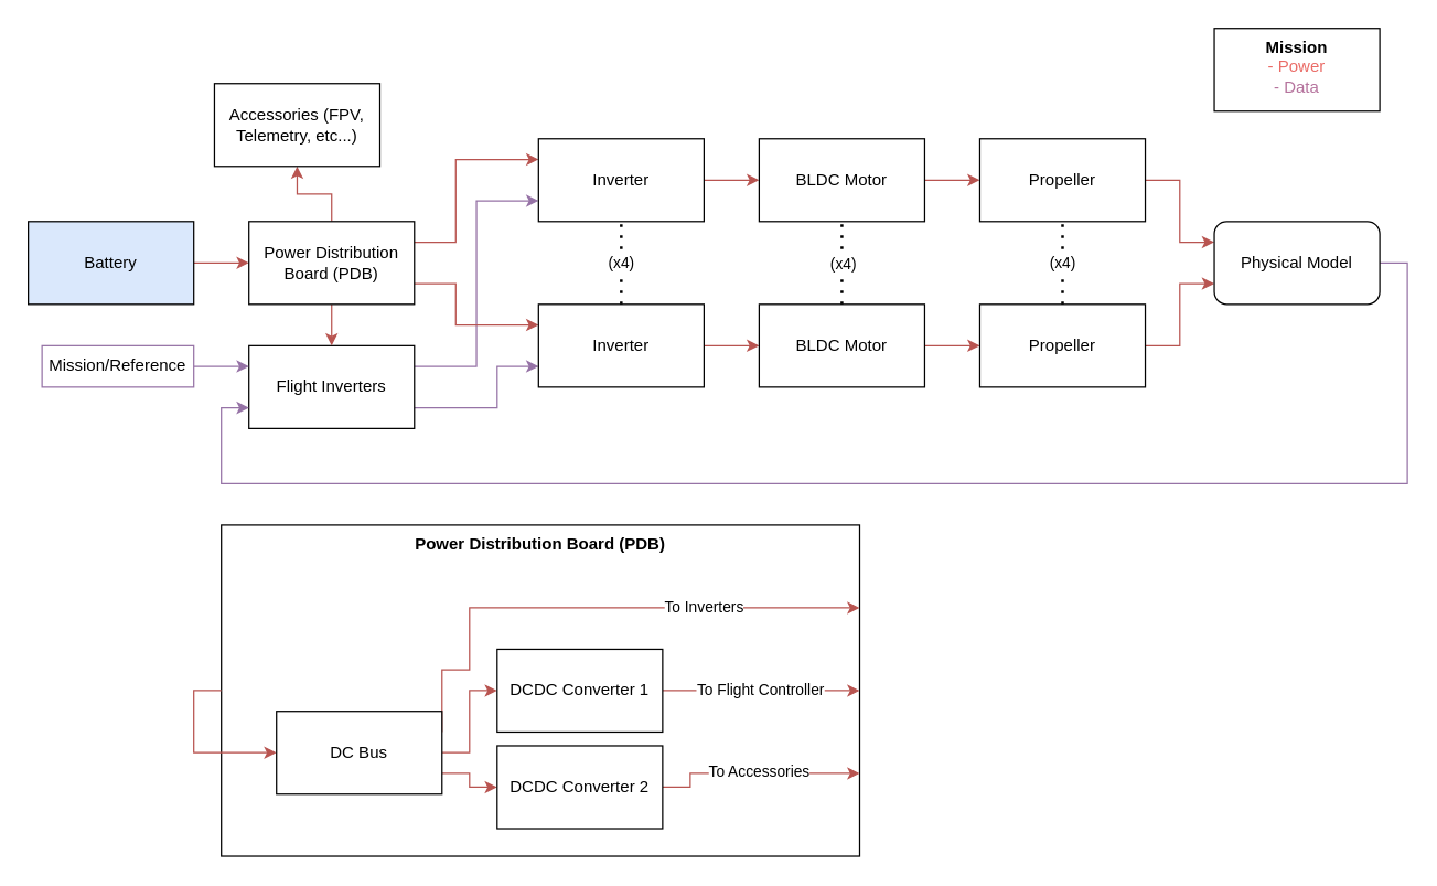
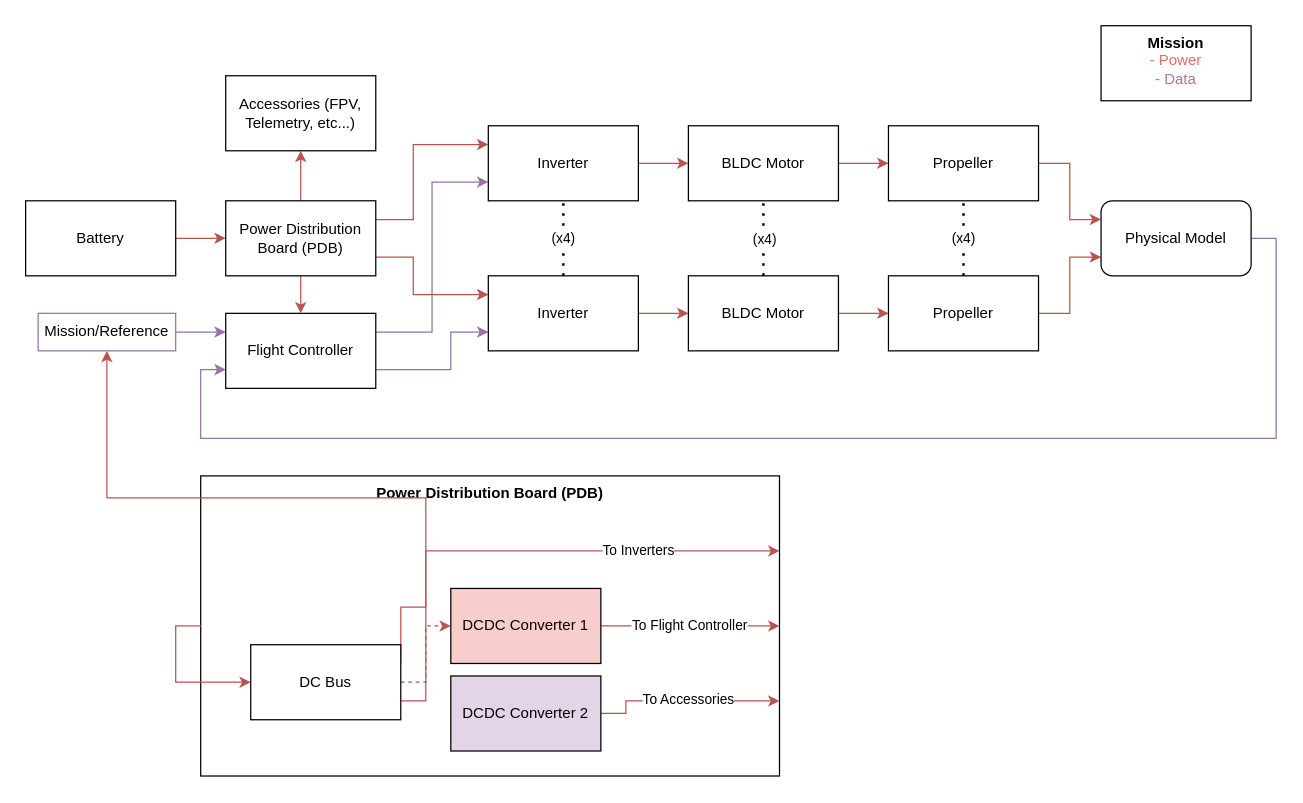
  <mxCell id="0" />
  <mxCell id="1" parent="0" />
  <mxCell id="2" value="&lt;b&gt;Power Distribution Board (PDB)&lt;/b&gt;" style="rounded=0;whiteSpace=wrap;html=1;verticalAlign=top;" parent="1" vertex="1"><mxGeometry x="160" y="380" width="462.86" height="240" as="geometry" /></mxCell>
  <mxCell id="3" style="edgeStyle=orthogonalEdgeStyle;rounded=0;orthogonalLoop=1;jettySize=auto;html=1;exitX=1;exitY=0.25;exitDx=0;exitDy=0;entryX=0;entryY=0.75;entryDx=0;entryDy=0;fillColor=#e1d5e7;strokeColor=#9673a6;" parent="1" source="5" target="14" edge="1"><mxGeometry relative="1" as="geometry" /></mxCell>
  <mxCell id="4" style="edgeStyle=orthogonalEdgeStyle;rounded=0;orthogonalLoop=1;jettySize=auto;html=1;exitX=1;exitY=0.75;exitDx=0;exitDy=0;entryX=0;entryY=0.75;entryDx=0;entryDy=0;fillColor=#e1d5e7;strokeColor=#9673a6;" parent="1" source="5" target="16" edge="1"><mxGeometry relative="1" as="geometry"><Array as="points"><mxPoint x="360" y="295" /><mxPoint x="360" y="265" /></Array></mxGeometry></mxCell>
- <mxCell id="5" value="Flight Inverters" style="rounded=0;whiteSpace=wrap;html=1;" parent="1" vertex="1"><mxGeometry x="180" y="250" width="120" height="60" as="geometry" /></mxCell>
+ <mxCell id="5" value="Flight Controller" style="rounded=0;whiteSpace=wrap;html=1;" parent="1" vertex="1"><mxGeometry x="180" y="250" width="120" height="60" as="geometry" /></mxCell>
  <mxCell id="6" style="edgeStyle=orthogonalEdgeStyle;rounded=0;orthogonalLoop=1;jettySize=auto;html=1;exitX=1;exitY=0.5;exitDx=0;exitDy=0;entryX=0;entryY=0.5;entryDx=0;entryDy=0;fillColor=#f8cecc;strokeColor=#b85450;" parent="1" source="7" target="12" edge="1"><mxGeometry relative="1" as="geometry" /></mxCell>
- <mxCell id="7" value="Battery" style="rounded=0;whiteSpace=wrap;html=1;fillColor=#dae8fc;" parent="1" vertex="1"><mxGeometry y="160" width="120" height="60" as="geometry" x="20" /></mxCell>
+ <mxCell id="7" value="Battery" style="rounded=0;whiteSpace=wrap;html=1;" parent="1" vertex="1"><mxGeometry y="160" width="120" height="60" as="geometry" x="20" /></mxCell>
  <mxCell id="8" style="edgeStyle=orthogonalEdgeStyle;rounded=0;orthogonalLoop=1;jettySize=auto;html=1;exitX=0.5;exitY=1;exitDx=0;exitDy=0;entryX=0.5;entryY=0;entryDx=0;entryDy=0;fillColor=#f8cecc;strokeColor=#b85450;" parent="1" source="12" target="5" edge="1"><mxGeometry relative="1" as="geometry" /></mxCell>
  <mxCell id="9" style="edgeStyle=orthogonalEdgeStyle;rounded=0;orthogonalLoop=1;jettySize=auto;html=1;exitX=1;exitY=0.25;exitDx=0;exitDy=0;entryX=0;entryY=0.25;entryDx=0;entryDy=0;fillColor=#f8cecc;strokeColor=#b85450;" parent="1" source="12" target="14" edge="1"><mxGeometry relative="1" as="geometry"><Array as="points"><mxPoint x="330" y="175" /><mxPoint x="330" y="115" /></Array></mxGeometry></mxCell>
  <mxCell id="10" style="edgeStyle=orthogonalEdgeStyle;rounded=0;orthogonalLoop=1;jettySize=auto;html=1;exitX=1;exitY=0.75;exitDx=0;exitDy=0;entryX=0;entryY=0.25;entryDx=0;entryDy=0;fillColor=#f8cecc;strokeColor=#b85450;" parent="1" source="12" target="16" edge="1"><mxGeometry relative="1" as="geometry"><Array as="points"><mxPoint x="330" y="205" /><mxPoint x="330" y="235" /></Array></mxGeometry></mxCell>
  <mxCell id="11" value="" style="edgeStyle=orthogonalEdgeStyle;rounded=0;orthogonalLoop=1;jettySize=auto;html=1;fillColor=#f8cecc;strokeColor=#b85450;" parent="1" source="12" target="31" edge="1"><mxGeometry relative="1" as="geometry" /></mxCell>
  <mxCell id="12" value="Power Distribution Board (PDB)" style="rounded=0;whiteSpace=wrap;html=1;" parent="1" vertex="1"><mxGeometry x="180" y="160" width="120" height="60" as="geometry" /></mxCell>
  <mxCell id="13" style="edgeStyle=orthogonalEdgeStyle;rounded=0;orthogonalLoop=1;jettySize=auto;html=1;exitX=1;exitY=0.5;exitDx=0;exitDy=0;entryX=0;entryY=0.5;entryDx=0;entryDy=0;fillColor=#f8cecc;strokeColor=#b85450;" parent="1" source="14" target="18" edge="1"><mxGeometry relative="1" as="geometry" /></mxCell>
  <mxCell id="14" value="Inverter" style="rounded=0;whiteSpace=wrap;html=1;" parent="1" vertex="1"><mxGeometry x="390" y="100" width="120" height="60" as="geometry" /></mxCell>
  <mxCell id="15" style="edgeStyle=orthogonalEdgeStyle;rounded=0;orthogonalLoop=1;jettySize=auto;html=1;exitX=1;exitY=0.5;exitDx=0;exitDy=0;entryX=0;entryY=0.5;entryDx=0;entryDy=0;fillColor=#f8cecc;strokeColor=#b85450;" parent="1" source="16" target="20" edge="1"><mxGeometry relative="1" as="geometry" /></mxCell>
  <mxCell id="16" value="Inverter" style="rounded=0;whiteSpace=wrap;html=1;" parent="1" vertex="1"><mxGeometry x="390" y="220" width="120" height="60" as="geometry" /></mxCell>
  <mxCell id="17" style="edgeStyle=orthogonalEdgeStyle;rounded=0;orthogonalLoop=1;jettySize=auto;html=1;exitX=1;exitY=0.5;exitDx=0;exitDy=0;entryX=0;entryY=0.5;entryDx=0;entryDy=0;fillColor=#f8cecc;strokeColor=#b85450;" parent="1" source="18" target="22" edge="1"><mxGeometry relative="1" as="geometry" /></mxCell>
  <mxCell id="18" value="BLDC Motor" style="rounded=0;whiteSpace=wrap;html=1;" parent="1" vertex="1"><mxGeometry x="550" y="100" width="120" height="60" as="geometry" /></mxCell>
  <mxCell id="19" style="edgeStyle=orthogonalEdgeStyle;rounded=0;orthogonalLoop=1;jettySize=auto;html=1;exitX=1;exitY=0.5;exitDx=0;exitDy=0;entryX=0;entryY=0.5;entryDx=0;entryDy=0;fillColor=#f8cecc;strokeColor=#b85450;" parent="1" source="20" target="24" edge="1"><mxGeometry relative="1" as="geometry" /></mxCell>
  <mxCell id="20" value="BLDC Motor" style="rounded=0;whiteSpace=wrap;html=1;" parent="1" vertex="1"><mxGeometry x="550" y="220" width="120" height="60" as="geometry" /></mxCell>
  <mxCell id="21" style="edgeStyle=orthogonalEdgeStyle;rounded=0;orthogonalLoop=1;jettySize=auto;html=1;exitX=1;exitY=0.5;exitDx=0;exitDy=0;entryX=0;entryY=0.25;entryDx=0;entryDy=0;fillColor=#f8cecc;strokeColor=#b85450;" parent="1" source="22" target="30" edge="1"><mxGeometry relative="1" as="geometry" /></mxCell>
  <mxCell id="22" value="Propeller" style="rounded=0;whiteSpace=wrap;html=1;" parent="1" vertex="1"><mxGeometry x="710" y="100" width="120" height="60" as="geometry" /></mxCell>
  <mxCell id="23" style="edgeStyle=orthogonalEdgeStyle;rounded=0;orthogonalLoop=1;jettySize=auto;html=1;exitX=1;exitY=0.5;exitDx=0;exitDy=0;entryX=0;entryY=0.75;entryDx=0;entryDy=0;fillColor=#f8cecc;strokeColor=#b85450;" parent="1" source="24" target="30" edge="1"><mxGeometry relative="1" as="geometry" /></mxCell>
  <mxCell id="24" value="Propeller" style="rounded=0;whiteSpace=wrap;html=1;" parent="1" vertex="1"><mxGeometry x="710" y="220" width="120" height="60" as="geometry" /></mxCell>
  <mxCell id="25" value="(x4)" style="endArrow=none;dashed=1;html=1;dashPattern=1 3;strokeWidth=2;entryX=0.5;entryY=1;entryDx=0;entryDy=0;exitX=0.5;exitY=0;exitDx=0;exitDy=0;" parent="1" source="16" target="14" edge="1"><mxGeometry width="50" height="50" relative="1" as="geometry"><mxPoint x="420" y="220" as="sourcePoint" /><mxPoint x="470" y="170" as="targetPoint" /></mxGeometry></mxCell>
  <mxCell id="26" value="" style="endArrow=none;dashed=1;html=1;dashPattern=1 3;strokeWidth=2;entryX=0.5;entryY=1;entryDx=0;entryDy=0;exitX=0.5;exitY=0;exitDx=0;exitDy=0;" parent="1" source="20" target="18" edge="1"><mxGeometry width="50" height="50" relative="1" as="geometry"><mxPoint x="580" y="230" as="sourcePoint" /><mxPoint x="630" y="180" as="targetPoint" /></mxGeometry></mxCell>
  <mxCell id="27" value="(x4)" style="edgeLabel;html=1;align=center;verticalAlign=middle;resizable=0;points=[];" parent="26" vertex="1" connectable="0"><mxGeometry x="0.333" y="1" relative="1" as="geometry"><mxPoint x="1" y="10" as="offset" /></mxGeometry></mxCell>
  <mxCell id="28" value="(x4)" style="endArrow=none;dashed=1;html=1;dashPattern=1 3;strokeWidth=2;entryX=0.5;entryY=1;entryDx=0;entryDy=0;exitX=0.5;exitY=0;exitDx=0;exitDy=0;" parent="1" source="24" target="22" edge="1"><mxGeometry width="50" height="50" relative="1" as="geometry"><mxPoint x="480" y="350" as="sourcePoint" /><mxPoint x="530" y="300" as="targetPoint" /></mxGeometry></mxCell>
  <mxCell id="29" style="edgeStyle=orthogonalEdgeStyle;rounded=0;orthogonalLoop=1;jettySize=auto;html=1;exitX=1;exitY=0.5;exitDx=0;exitDy=0;entryX=0;entryY=0.75;entryDx=0;entryDy=0;fillColor=#e1d5e7;strokeColor=#9673a6;" parent="1" source="30" target="5" edge="1"><mxGeometry relative="1" as="geometry"><Array as="points"><mxPoint x="1020" y="190" /><mxPoint x="1020" y="350" /><mxPoint x="160" y="350" /><mxPoint x="160" y="295" /></Array></mxGeometry></mxCell>
  <mxCell id="30" value="Physical Model" style="whiteSpace=wrap;html=1;rounded=1;" parent="1" vertex="1"><mxGeometry x="880" y="160" width="120" height="60" as="geometry" /></mxCell>
- <mxCell id="31" value="Accessories (FPV, Telemetry, etc...)" style="whiteSpace=wrap;html=1;rounded=0;" parent="1" vertex="1"><mxGeometry x="155" y="60" width="120" height="60" as="geometry" /></mxCell>
+ <mxCell id="31" value="Accessories (FPV, Telemetry, etc...)" style="whiteSpace=wrap;html=1;rounded=0;" parent="1" vertex="1"><mxGeometry x="180" y="60" width="120" height="60" as="geometry" /></mxCell>
  <mxCell id="32" value="&lt;b&gt;Mission&lt;/b&gt;&lt;br&gt;&lt;font color=&quot;#ea6b66&quot;&gt;- Power&lt;/font&gt;&lt;br&gt;&lt;font color=&quot;#b5739d&quot;&gt;- Data&lt;/font&gt;" style="rounded=0;whiteSpace=wrap;html=1;horizontal=1;verticalAlign=top;" parent="1" vertex="1"><mxGeometry x="880" y="20" width="120" height="60" as="geometry" /></mxCell>
  <mxCell id="33" style="edgeStyle=orthogonalEdgeStyle;rounded=0;orthogonalLoop=1;jettySize=auto;html=1;exitX=0;exitY=0.5;exitDx=0;exitDy=0;entryX=0;entryY=0.5;entryDx=0;entryDy=0;fillColor=#f8cecc;strokeColor=#b85450;" parent="1" source="2" target="38" edge="1"><mxGeometry relative="1" as="geometry" /></mxCell>
  <mxCell id="34" style="edgeStyle=orthogonalEdgeStyle;rounded=0;orthogonalLoop=1;jettySize=auto;html=1;exitX=1;exitY=0.25;exitDx=0;exitDy=0;entryX=1;entryY=0.25;entryDx=0;entryDy=0;fillColor=#f8cecc;strokeColor=#b85450;" parent="1" source="38" target="2" edge="1"><mxGeometry relative="1" as="geometry"><Array as="points"><mxPoint x="340" y="485" /><mxPoint x="340" y="440" /></Array></mxGeometry></mxCell>
  <mxCell id="35" value="To Inverters" style="edgeLabel;html=1;align=center;verticalAlign=middle;resizable=0;points=[];" parent="34" vertex="1" connectable="0"><mxGeometry x="0.416" y="1" relative="1" as="geometry"><mxPoint x="1" as="offset" /></mxGeometry></mxCell>
- <mxCell id="36" style="edgeStyle=orthogonalEdgeStyle;rounded=0;orthogonalLoop=1;jettySize=auto;html=1;exitX=1;exitY=0.5;exitDx=0;exitDy=0;entryX=0;entryY=0.5;entryDx=0;entryDy=0;fillColor=#f8cecc;strokeColor=#b85450;" parent="1" source="38" target="40" edge="1"><mxGeometry relative="1" as="geometry" /></mxCell>
- <mxCell id="37" style="edgeStyle=orthogonalEdgeStyle;rounded=0;orthogonalLoop=1;jettySize=auto;html=1;exitX=1;exitY=0.75;exitDx=0;exitDy=0;entryX=0;entryY=0.5;entryDx=0;entryDy=0;fillColor=#f8cecc;strokeColor=#b85450;" parent="1" source="38" target="43" edge="1"><mxGeometry relative="1" as="geometry" /></mxCell>
+ <mxCell id="36" style="edgeStyle=orthogonalEdgeStyle;rounded=0;orthogonalLoop=1;jettySize=auto;html=1;exitX=1;exitY=0.5;exitDx=0;exitDy=0;entryX=0;entryY=0.5;entryDx=0;entryDy=0;fillColor=#f8cecc;strokeColor=#b85450;dashed=1;" parent="1" source="38" target="40" edge="1"><mxGeometry relative="1" as="geometry" /></mxCell>
+ <mxCell id="37" style="edgeStyle=orthogonalEdgeStyle;rounded=0;orthogonalLoop=1;jettySize=auto;html=1;exitX=1;exitY=0.75;exitDx=0;exitDy=0;fillColor=#f8cecc;strokeColor=#b85450;" parent="1" source="38" target="45" edge="1"><mxGeometry relative="1" as="geometry" /></mxCell>
  <mxCell id="38" value="DC Bus" style="rounded=0;whiteSpace=wrap;html=1;" parent="1" vertex="1"><mxGeometry x="200" y="515" width="120" height="60" as="geometry" /></mxCell>
  <mxCell id="39" value="To Flight Controller" style="edgeStyle=orthogonalEdgeStyle;rounded=0;orthogonalLoop=1;jettySize=auto;html=1;exitX=1;exitY=0.5;exitDx=0;exitDy=0;entryX=1;entryY=0.5;entryDx=0;entryDy=0;fillColor=#f8cecc;strokeColor=#b85450;" parent="1" source="40" target="2" edge="1"><mxGeometry relative="1" as="geometry"><Array as="points"><mxPoint x="560" y="500" /><mxPoint x="560" y="500" /></Array></mxGeometry></mxCell>
- <mxCell id="40" value="DCDC Converter 1" style="rounded=0;whiteSpace=wrap;html=1;" parent="1" vertex="1"><mxGeometry x="360" y="470" width="120" height="60" as="geometry" /></mxCell>
+ <mxCell id="40" value="DCDC Converter 1" style="rounded=0;whiteSpace=wrap;html=1;fillColor=#f8cecc;" parent="1" vertex="1"><mxGeometry x="360" y="470" width="120" height="60" as="geometry" /></mxCell>
  <mxCell id="41" style="edgeStyle=orthogonalEdgeStyle;rounded=0;orthogonalLoop=1;jettySize=auto;html=1;exitX=1;exitY=0.5;exitDx=0;exitDy=0;entryX=1;entryY=0.75;entryDx=0;entryDy=0;fillColor=#f8cecc;strokeColor=#b85450;" parent="1" source="43" target="2" edge="1"><mxGeometry relative="1" as="geometry"><Array as="points"><mxPoint x="500" y="570" /><mxPoint x="500" y="560" /></Array></mxGeometry></mxCell>
  <mxCell id="42" value="To Accessories" style="edgeLabel;html=1;align=center;verticalAlign=middle;resizable=0;points=[];" parent="41" vertex="1" connectable="0"><mxGeometry x="0.518" y="2" relative="1" as="geometry"><mxPoint x="-36.47" as="offset" /></mxGeometry></mxCell>
- <mxCell id="43" value="DCDC Converter 2" style="rounded=0;whiteSpace=wrap;html=1;" parent="1" vertex="1"><mxGeometry x="360" y="540" width="120" height="60" as="geometry" /></mxCell>
+ <mxCell id="43" value="DCDC Converter 2" style="rounded=0;whiteSpace=wrap;html=1;fillColor=#e1d5e7;" parent="1" vertex="1"><mxGeometry x="360" y="540" width="120" height="60" as="geometry" /></mxCell>
  <mxCell id="44" style="edgeStyle=orthogonalEdgeStyle;rounded=0;orthogonalLoop=1;jettySize=auto;html=1;exitX=1;exitY=0.5;exitDx=0;exitDy=0;entryX=0;entryY=0.25;entryDx=0;entryDy=0;fillColor=#e1d5e7;strokeColor=#9673a6;" parent="1" source="45" target="5" edge="1"><mxGeometry relative="1" as="geometry" /></mxCell>
  <mxCell id="45" value="Mission/Reference" style="rounded=0;whiteSpace=wrap;html=1;fillColor=#ffffff;strokeColor=#9673a6;" parent="1" vertex="1"><mxGeometry x="30" y="250" width="110" height="30" as="geometry" /></mxCell>
